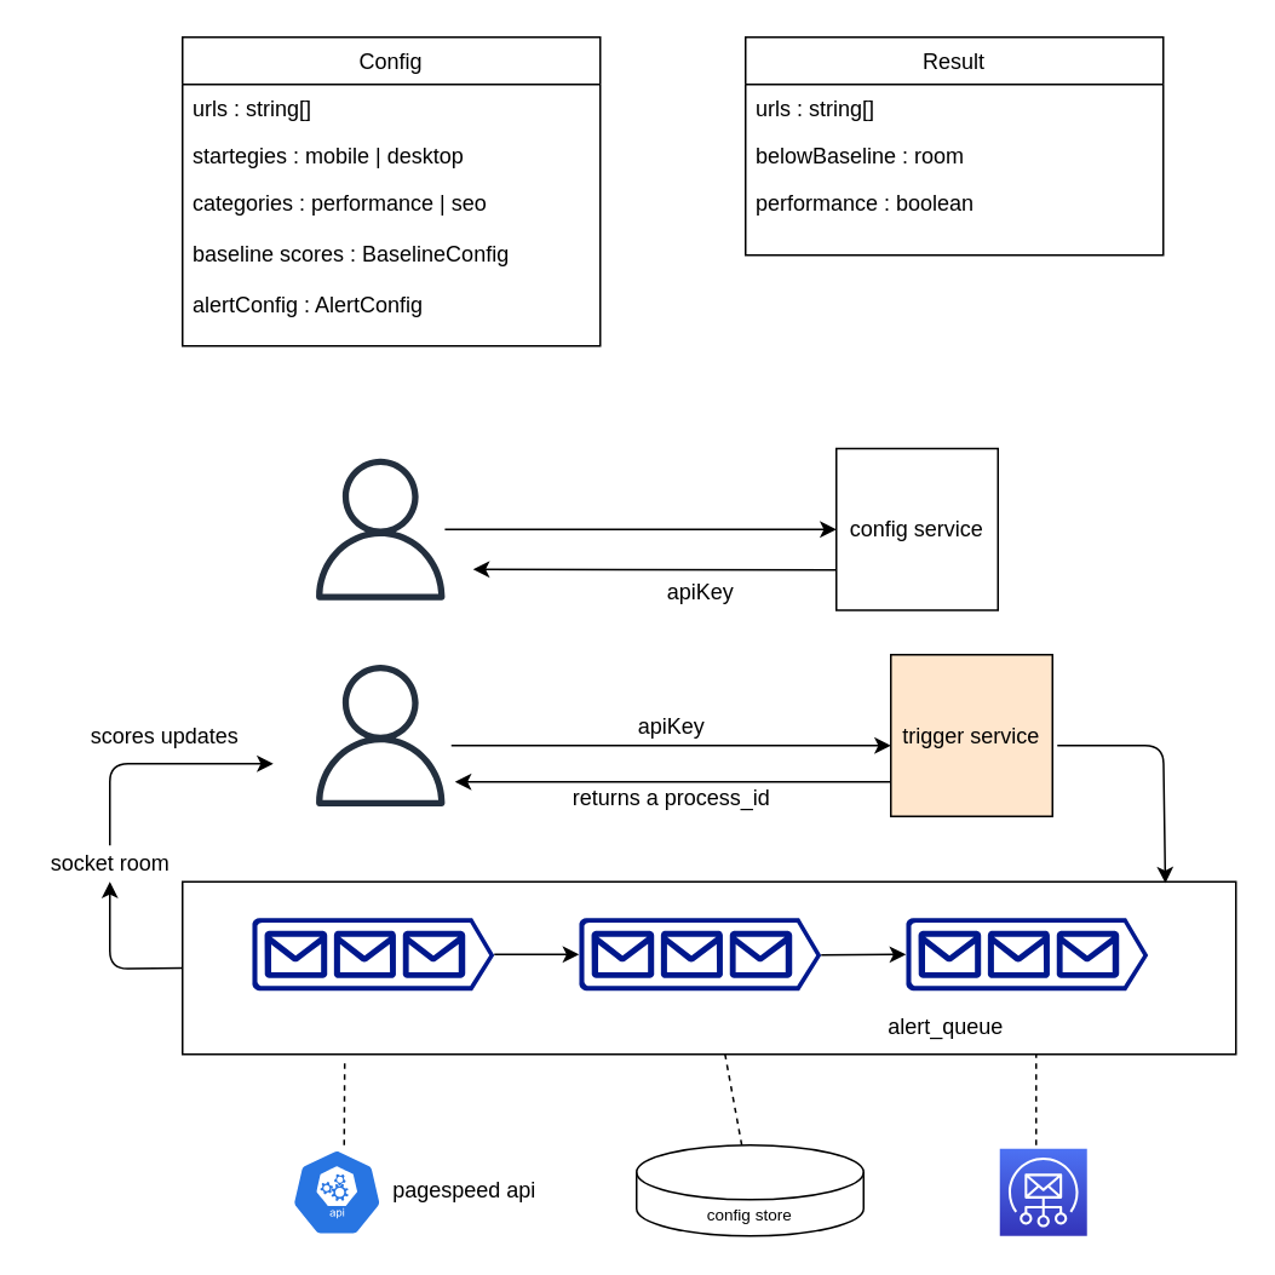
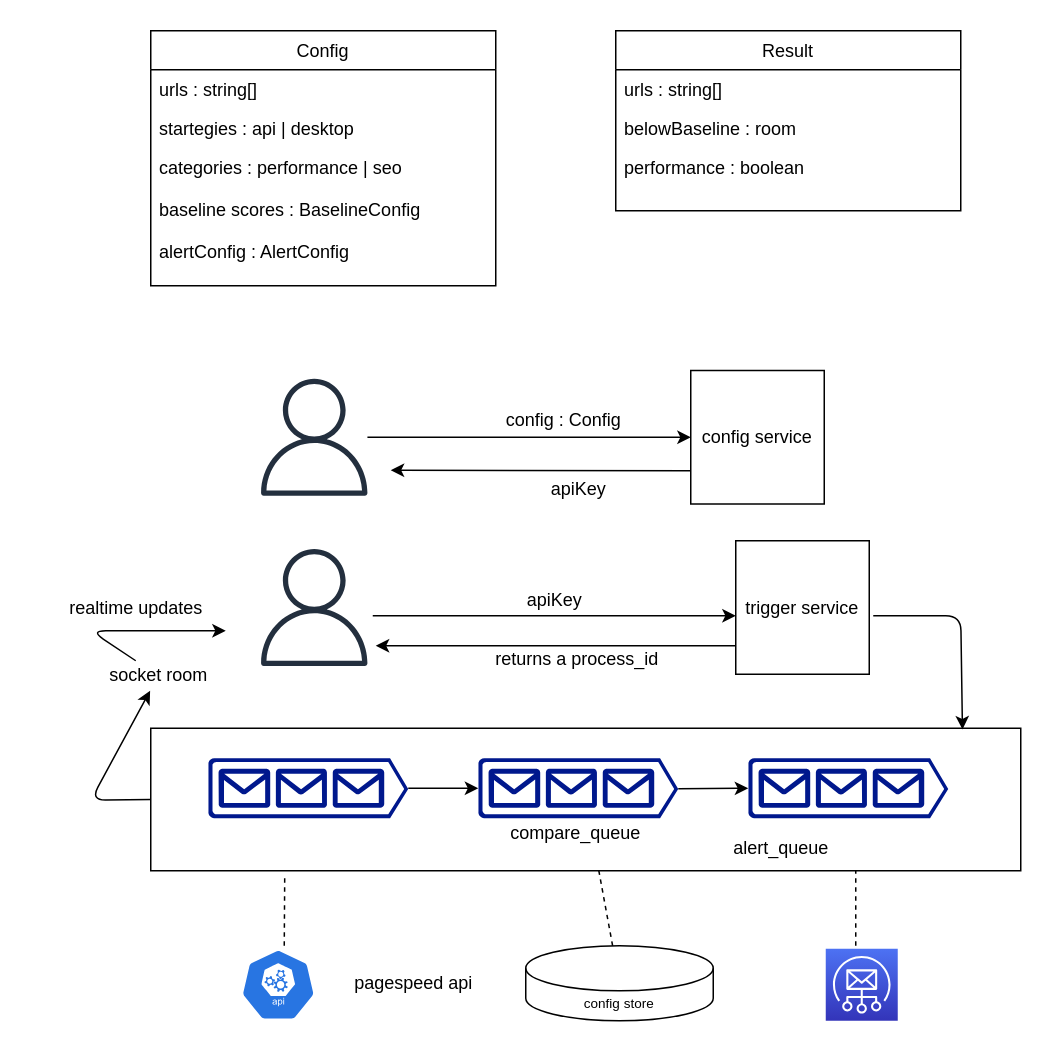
  <mxCell id="0" />
  <mxCell id="1" parent="0" />
  <mxCell id="2" value="" style="outlineConnect=0;fontColor=#232F3E;gradientColor=none;fillColor=#232F3E;strokeColor=none;dashed=0;verticalLabelPosition=bottom;verticalAlign=top;align=center;html=1;fontSize=12;fontStyle=0;aspect=fixed;pointerEvents=1;shape=mxgraph.aws4.user;" vertex="1" parent="1"><mxGeometry x="170" y="252" width="78" height="78" as="geometry" /></mxCell>
  <mxCell id="3" value="config service" style="whiteSpace=wrap;html=1;aspect=fixed;" vertex="1" parent="1"><mxGeometry x="460" y="246.5" width="89" height="89" as="geometry" /></mxCell>
  <mxCell id="4" value="" style="endArrow=classic;html=1;entryX=0;entryY=0.5;entryDx=0;entryDy=0;" edge="1" parent="1" source="2" target="3"><mxGeometry width="50" height="50" relative="1" as="geometry"><mxPoint x="370" y="380" as="sourcePoint" /><mxPoint x="420" y="330" as="targetPoint" /></mxGeometry></mxCell>
  <mxCell id="5" value="" style="endArrow=classic;html=1;exitX=0;exitY=0.75;exitDx=0;exitDy=0;" edge="1" parent="1" source="3"><mxGeometry width="50" height="50" relative="1" as="geometry"><mxPoint x="370" y="380" as="sourcePoint" /><mxPoint x="260" y="313" as="targetPoint" /></mxGeometry></mxCell>
  <mxCell id="6" value="apiKey" style="text;html=1;align=center;verticalAlign=middle;resizable=0;points=[];autosize=1;" vertex="1" parent="1"><mxGeometry x="360" y="315.5" width="50" height="20" as="geometry" /></mxCell>
  <mxCell id="7" value="Config" style="swimlane;fontStyle=0;childLayout=stackLayout;horizontal=1;startSize=26;fillColor=none;horizontalStack=0;resizeParent=1;resizeParentMax=0;resizeLast=0;collapsible=1;marginBottom=0;" vertex="1" parent="1"><mxGeometry x="100" y="20" width="230" height="170" as="geometry" /></mxCell>
  <mxCell id="8" value="urls : string[]" style="text;strokeColor=none;fillColor=none;align=left;verticalAlign=top;spacingLeft=4;spacingRight=4;overflow=hidden;rotatable=0;points=[[0,0.5],[1,0.5]];portConstraint=eastwest;" vertex="1" parent="7"><mxGeometry y="26" width="230" height="26" as="geometry" /></mxCell>
- <mxCell id="9" value="startegies : mobile | desktop" style="text;strokeColor=none;fillColor=none;align=left;verticalAlign=top;spacingLeft=4;spacingRight=4;overflow=hidden;rotatable=0;points=[[0,0.5],[1,0.5]];portConstraint=eastwest;" vertex="1" parent="7"><mxGeometry y="52" width="230" height="26" as="geometry" /></mxCell>
+ <mxCell id="9" value="startegies : api | desktop" style="text;strokeColor=none;fillColor=none;align=left;verticalAlign=top;spacingLeft=4;spacingRight=4;overflow=hidden;rotatable=0;points=[[0,0.5],[1,0.5]];portConstraint=eastwest;" vertex="1" parent="7"><mxGeometry y="52" width="230" height="26" as="geometry" /></mxCell>
  <mxCell id="10" value="categories : performance | seo&#10;&#10;baseline scores : BaselineConfig&#10;&#10;alertConfig : AlertConfig" style="text;strokeColor=none;fillColor=none;align=left;verticalAlign=top;spacingLeft=4;spacingRight=4;overflow=hidden;rotatable=0;points=[[0,0.5],[1,0.5]];portConstraint=eastwest;" vertex="1" parent="7"><mxGeometry y="78" width="230" height="92" as="geometry" /></mxCell>
- <mxCell id="12" value="trigger service" style="whiteSpace=wrap;html=1;aspect=fixed;fillColor=#ffe6cc;" vertex="1" parent="1"><mxGeometry x="490" y="360" width="89" height="89" as="geometry" /></mxCell>
+ <mxCell id="11" value="config : Config" style="text;html=1;align=center;verticalAlign=middle;resizable=0;points=[];autosize=1;" vertex="1" parent="1"><mxGeometry x="330" y="270" width="90" height="20" as="geometry" /></mxCell>
+ <mxCell id="12" value="trigger service" style="whiteSpace=wrap;html=1;aspect=fixed;" vertex="1" parent="1"><mxGeometry x="490" y="360" width="89" height="89" as="geometry" /></mxCell>
  <mxCell id="13" value="" style="outlineConnect=0;fontColor=#232F3E;gradientColor=none;fillColor=#232F3E;strokeColor=none;dashed=0;verticalLabelPosition=bottom;verticalAlign=top;align=center;html=1;fontSize=12;fontStyle=0;aspect=fixed;pointerEvents=1;shape=mxgraph.aws4.user;" vertex="1" parent="1"><mxGeometry x="170" y="365.5" width="78" height="78" as="geometry" /></mxCell>
  <mxCell id="14" value="" style="endArrow=classic;html=1;entryX=0;entryY=0.5;entryDx=0;entryDy=0;" edge="1" parent="1"><mxGeometry width="50" height="50" relative="1" as="geometry"><mxPoint x="248" y="410" as="sourcePoint" /><mxPoint x="490" y="410" as="targetPoint" /></mxGeometry></mxCell>
  <mxCell id="15" value="apiKey" style="text;html=1;align=center;verticalAlign=middle;resizable=0;points=[];autosize=1;" vertex="1" parent="1"><mxGeometry x="343.5" y="390" width="50" height="20" as="geometry" /></mxCell>
  <mxCell id="16" value="" style="endArrow=classic;html=1;" edge="1" parent="1"><mxGeometry width="50" height="50" relative="1" as="geometry"><mxPoint x="490" y="430" as="sourcePoint" /><mxPoint x="250" y="430" as="targetPoint" /></mxGeometry></mxCell>
- <mxCell id="17" value="returns a process_id" style="text;html=1;align=center;verticalAlign=middle;resizable=0;points=[];autosize=1;" vertex="1" parent="1"><mxGeometry x="308.5" y="429" width="120" height="20" as="geometry" /></mxCell>
+ <mxCell id="17" value="returns a process_id" style="text;html=1;align=center;verticalAlign=middle;resizable=0;points=[];autosize=1;" vertex="1" parent="1"><mxGeometry x="323.5" y="429" width="120" height="20" as="geometry" /></mxCell>
  <mxCell id="18" value="" style="aspect=fixed;pointerEvents=1;shadow=0;dashed=0;html=1;strokeColor=none;labelPosition=center;verticalLabelPosition=bottom;verticalAlign=top;align=center;fillColor=#00188D;shape=mxgraph.azure.queue_generic" vertex="1" parent="1"><mxGeometry x="138.33" y="505" width="133.33" height="40" as="geometry" /></mxCell>
  <mxCell id="19" value="" style="endArrow=classic;html=1;" edge="1" parent="1"><mxGeometry width="50" height="50" relative="1" as="geometry"><mxPoint x="271.66" y="525" as="sourcePoint" /><mxPoint x="318.33" y="525" as="targetPoint" /></mxGeometry></mxCell>
  <mxCell id="20" value="" style="aspect=fixed;pointerEvents=1;shadow=0;dashed=0;html=1;strokeColor=none;labelPosition=center;verticalLabelPosition=bottom;verticalAlign=top;align=center;fillColor=#00188D;shape=mxgraph.azure.queue_generic" vertex="1" parent="1"><mxGeometry x="318.33" y="505" width="133.33" height="40" as="geometry" /></mxCell>
  <mxCell id="21" value="" style="aspect=fixed;pointerEvents=1;shadow=0;dashed=0;html=1;strokeColor=none;labelPosition=center;verticalLabelPosition=bottom;verticalAlign=top;align=center;fillColor=#00188D;shape=mxgraph.azure.queue_generic" vertex="1" parent="1"><mxGeometry x="498.33" y="505" width="133.33" height="40" as="geometry" /></mxCell>
  <mxCell id="22" value="" style="endArrow=classic;html=1;entryX=0;entryY=0.5;entryDx=0;entryDy=0;entryPerimeter=0;exitX=1;exitY=0.51;exitDx=0;exitDy=0;exitPerimeter=0;" edge="1" parent="1" source="20" target="21"><mxGeometry width="50" height="50" relative="1" as="geometry"><mxPoint x="348.33" y="425" as="sourcePoint" /><mxPoint x="398.33" y="375" as="targetPoint" /></mxGeometry></mxCell>
+ <mxCell id="23" value="compare_queue" style="text;html=1;align=center;verticalAlign=middle;resizable=0;points=[];autosize=1;" vertex="1" parent="1"><mxGeometry x="333.49" y="545" width="100" height="20" as="geometry" /></mxCell>
  <mxCell id="24" value="alert_queue" style="text;html=1;align=center;verticalAlign=middle;resizable=0;points=[];autosize=1;" vertex="1" parent="1"><mxGeometry x="479.99" y="555" width="80" height="20" as="geometry" /></mxCell>
  <mxCell id="25" value="" style="rounded=0;whiteSpace=wrap;html=1;fillColor=none;" vertex="1" parent="1"><mxGeometry x="100" y="485" width="580" height="95" as="geometry" /></mxCell>
  <mxCell id="26" value="" style="endArrow=classic;html=1;entryX=0.933;entryY=0.008;entryDx=0;entryDy=0;entryPerimeter=0;" edge="1" parent="1" target="25"><mxGeometry width="50" height="50" relative="1" as="geometry"><mxPoint x="581.66" y="410" as="sourcePoint" /><mxPoint x="700" y="410" as="targetPoint" /><Array as="points"><mxPoint x="640" y="410" /></Array></mxGeometry></mxCell>
  <mxCell id="27" value="" style="endArrow=classic;html=1;" edge="1" parent="1" source="29"><mxGeometry width="50" height="50" relative="1" as="geometry"><mxPoint x="20" y="535" as="sourcePoint" /><mxPoint x="150" y="420" as="targetPoint" /><Array as="points"><mxPoint x="60" y="420" /></Array></mxGeometry></mxCell>
- <mxCell id="28" value="scores updates" style="text;html=1;align=center;verticalAlign=middle;resizable=0;points=[];autosize=1;" vertex="1" parent="1"><mxGeometry x="40" y="394.5" width="100" height="20" as="geometry" /></mxCell>
- <mxCell id="29" value="socket room" style="text;html=1;align=center;verticalAlign=middle;resizable=0;points=[];autosize=1;" vertex="1" parent="1"><mxGeometry x="20" y="465" width="80" height="20" as="geometry" /></mxCell>
+ <mxCell id="28" value="realtime updates" style="text;html=1;align=center;verticalAlign=middle;resizable=0;points=[];autosize=1;" vertex="1" parent="1"><mxGeometry x="40" y="394.5" width="100" height="20" as="geometry" /></mxCell>
+ <mxCell id="29" value="socket room" style="text;html=1;align=center;verticalAlign=middle;resizable=0;points=[];autosize=1;" vertex="1" parent="1"><mxGeometry x="65" y="440" width="80" height="20" as="geometry" /></mxCell>
  <mxCell id="30" value="" style="endArrow=classic;html=1;exitX=0;exitY=0.5;exitDx=0;exitDy=0;" edge="1" parent="1" source="25" target="29"><mxGeometry width="50" height="50" relative="1" as="geometry"><mxPoint x="100" y="532.5" as="sourcePoint" /><mxPoint x="150" y="420" as="targetPoint" /><Array as="points"><mxPoint x="60" y="533" /></Array></mxGeometry></mxCell>
  <mxCell id="31" value="Result" style="swimlane;fontStyle=0;childLayout=stackLayout;horizontal=1;startSize=26;fillColor=none;horizontalStack=0;resizeParent=1;resizeParentMax=0;resizeLast=0;collapsible=1;marginBottom=0;" vertex="1" parent="1"><mxGeometry x="410" y="20" width="230" height="120" as="geometry" /></mxCell>
  <mxCell id="32" value="urls : string[]" style="text;strokeColor=none;fillColor=none;align=left;verticalAlign=top;spacingLeft=4;spacingRight=4;overflow=hidden;rotatable=0;points=[[0,0.5],[1,0.5]];portConstraint=eastwest;" vertex="1" parent="31"><mxGeometry y="26" width="230" height="26" as="geometry" /></mxCell>
  <mxCell id="33" value="belowBaseline : room" style="text;strokeColor=none;fillColor=none;align=left;verticalAlign=top;spacingLeft=4;spacingRight=4;overflow=hidden;rotatable=0;points=[[0,0.5],[1,0.5]];portConstraint=eastwest;" vertex="1" parent="31"><mxGeometry y="52" width="230" height="26" as="geometry" /></mxCell>
  <mxCell id="34" value="performance : boolean" style="text;strokeColor=none;fillColor=none;align=left;verticalAlign=top;spacingLeft=4;spacingRight=4;overflow=hidden;rotatable=0;points=[[0,0.5],[1,0.5]];portConstraint=eastwest;" vertex="1" parent="31"><mxGeometry y="78" width="230" height="42" as="geometry" /></mxCell>
  <mxCell id="35" value="&lt;font style=&quot;font-size: 9px&quot;&gt;config store&lt;/font&gt;" style="shape=cylinder3;whiteSpace=wrap;html=1;boundedLbl=1;backgroundOutline=1;size=15;" vertex="1" parent="1"><mxGeometry x="350" y="630" width="125" height="50" as="geometry" /></mxCell>
  <mxCell id="36" value="" style="endArrow=none;dashed=1;html=1;" edge="1" parent="1" source="35" target="25"><mxGeometry width="50" height="50" relative="1" as="geometry"><mxPoint x="550" y="670" as="sourcePoint" /><mxPoint x="600" y="620" as="targetPoint" /></mxGeometry></mxCell>
  <mxCell id="37" value="" style="endArrow=none;dashed=1;html=1;entryX=0.154;entryY=1.024;entryDx=0;entryDy=0;entryPerimeter=0;" edge="1" parent="1" target="25"><mxGeometry width="50" height="50" relative="1" as="geometry"><mxPoint x="189" y="630" as="sourcePoint" /><mxPoint x="400" y="590" as="targetPoint" /></mxGeometry></mxCell>
  <mxCell id="38" value="" style="html=1;dashed=0;whitespace=wrap;fillColor=#2875E2;strokeColor=#ffffff;points=[[0.005,0.63,0],[0.1,0.2,0],[0.9,0.2,0],[0.5,0,0],[0.995,0.63,0],[0.72,0.99,0],[0.5,1,0],[0.28,0.99,0]];shape=mxgraph.kubernetes.icon;prIcon=api" vertex="1" parent="1"><mxGeometry x="160" y="632" width="50" height="48" as="geometry" /></mxCell>
- <mxCell id="39" value="pagespeed api" style="text;html=1;align=center;verticalAlign=middle;resizable=0;points=[];autosize=1;" vertex="1" parent="1"><mxGeometry x="210" y="645" width="90" height="20" as="geometry" /></mxCell>
+ <mxCell id="39" value="pagespeed api" style="text;html=1;align=center;verticalAlign=middle;resizable=0;points=[];autosize=1;" vertex="1" parent="1"><mxGeometry x="230" y="645" width="90" height="20" as="geometry" /></mxCell>
  <mxCell id="40" value="" style="outlineConnect=0;fontColor=#232F3E;gradientColor=#4D72F3;gradientDirection=north;fillColor=#3334B9;strokeColor=#ffffff;dashed=0;verticalLabelPosition=bottom;verticalAlign=top;align=center;html=1;fontSize=12;fontStyle=0;aspect=fixed;shape=mxgraph.aws4.resourceIcon;resIcon=mxgraph.aws4.simple_email_service;" vertex="1" parent="1"><mxGeometry x="550" y="632" width="48" height="48" as="geometry" /></mxCell>
  <mxCell id="41" value="" style="endArrow=none;dashed=1;html=1;" edge="1" parent="1"><mxGeometry width="50" height="50" relative="1" as="geometry"><mxPoint x="570" y="630" as="sourcePoint" /><mxPoint x="570" y="580" as="targetPoint" /></mxGeometry></mxCell>
